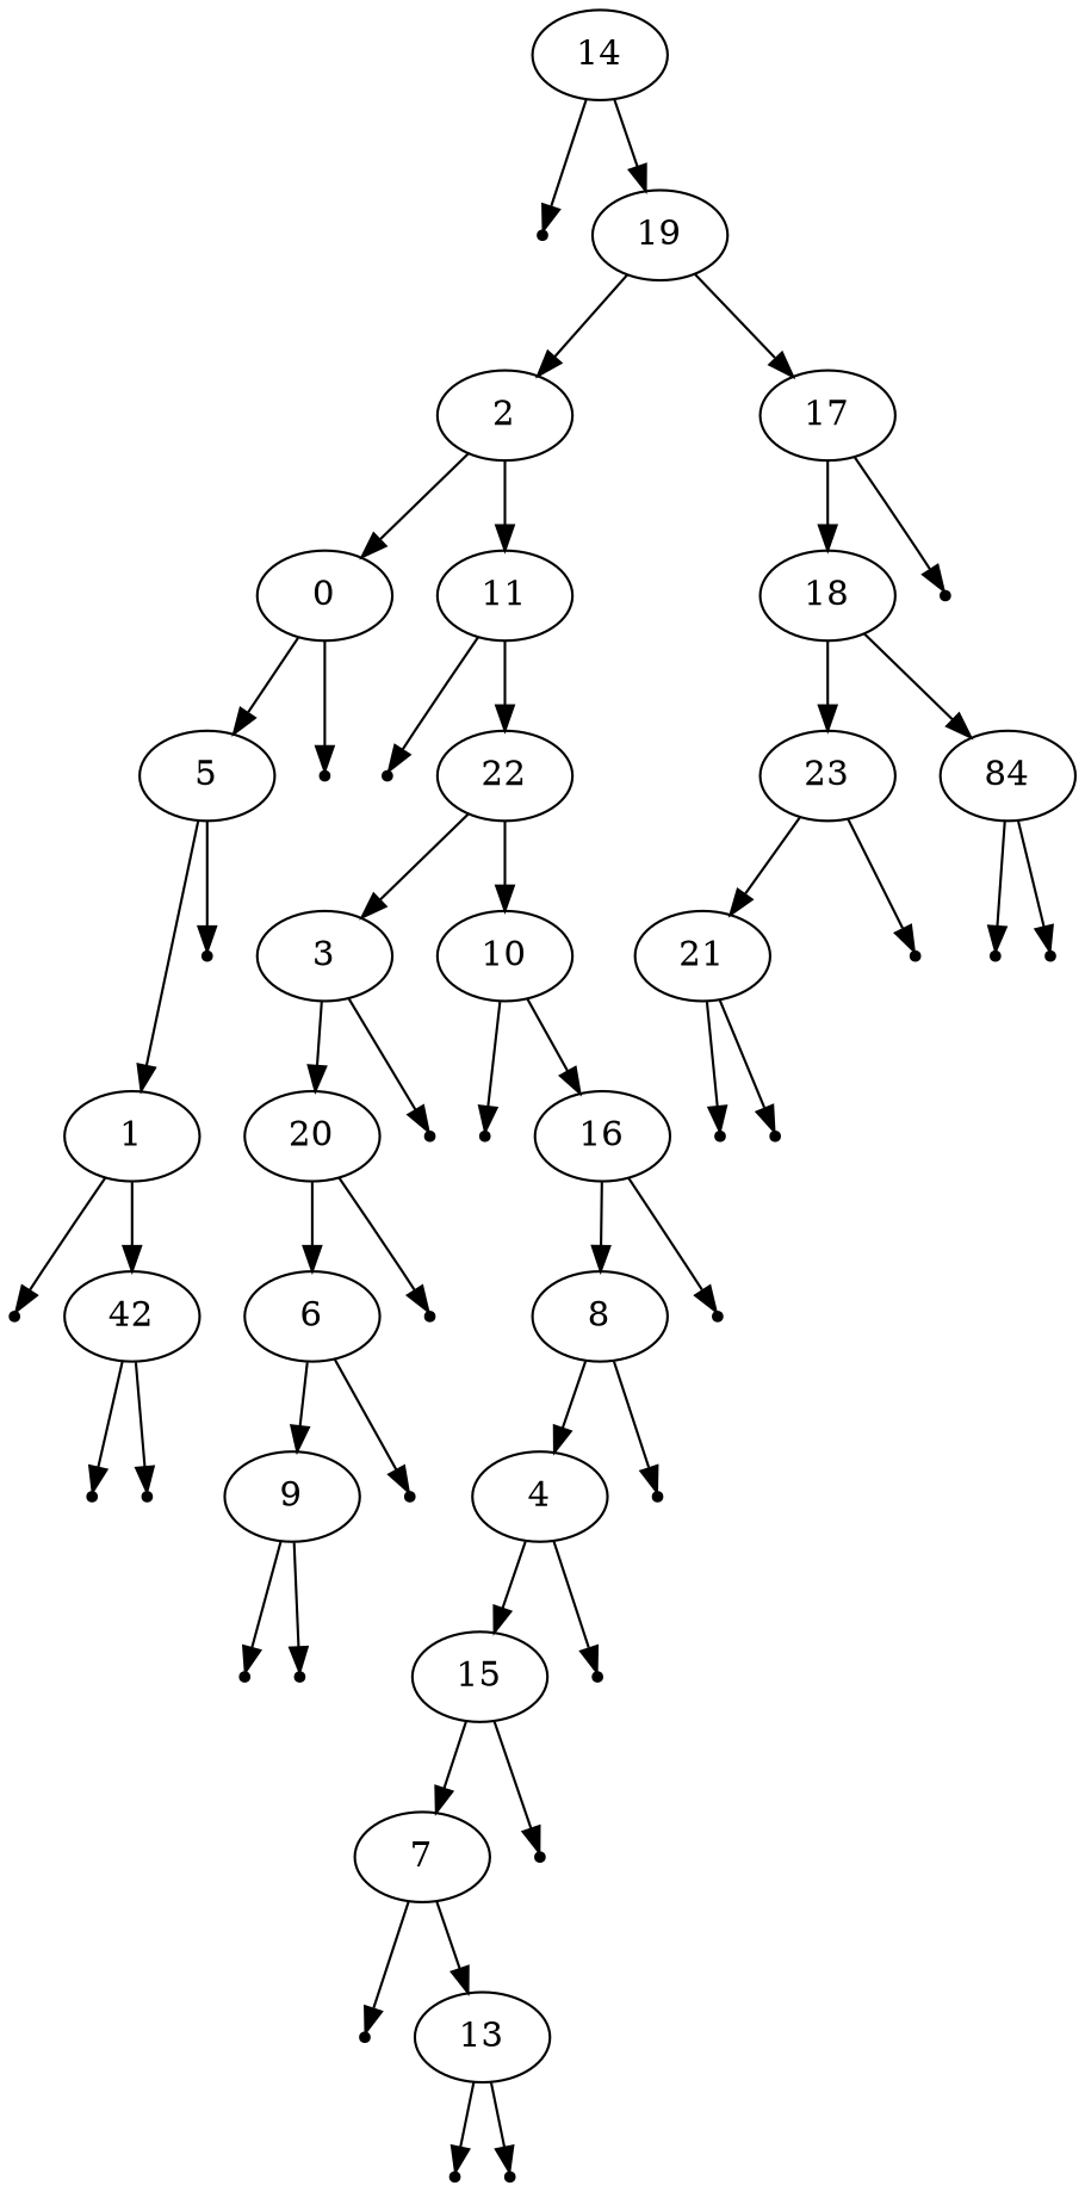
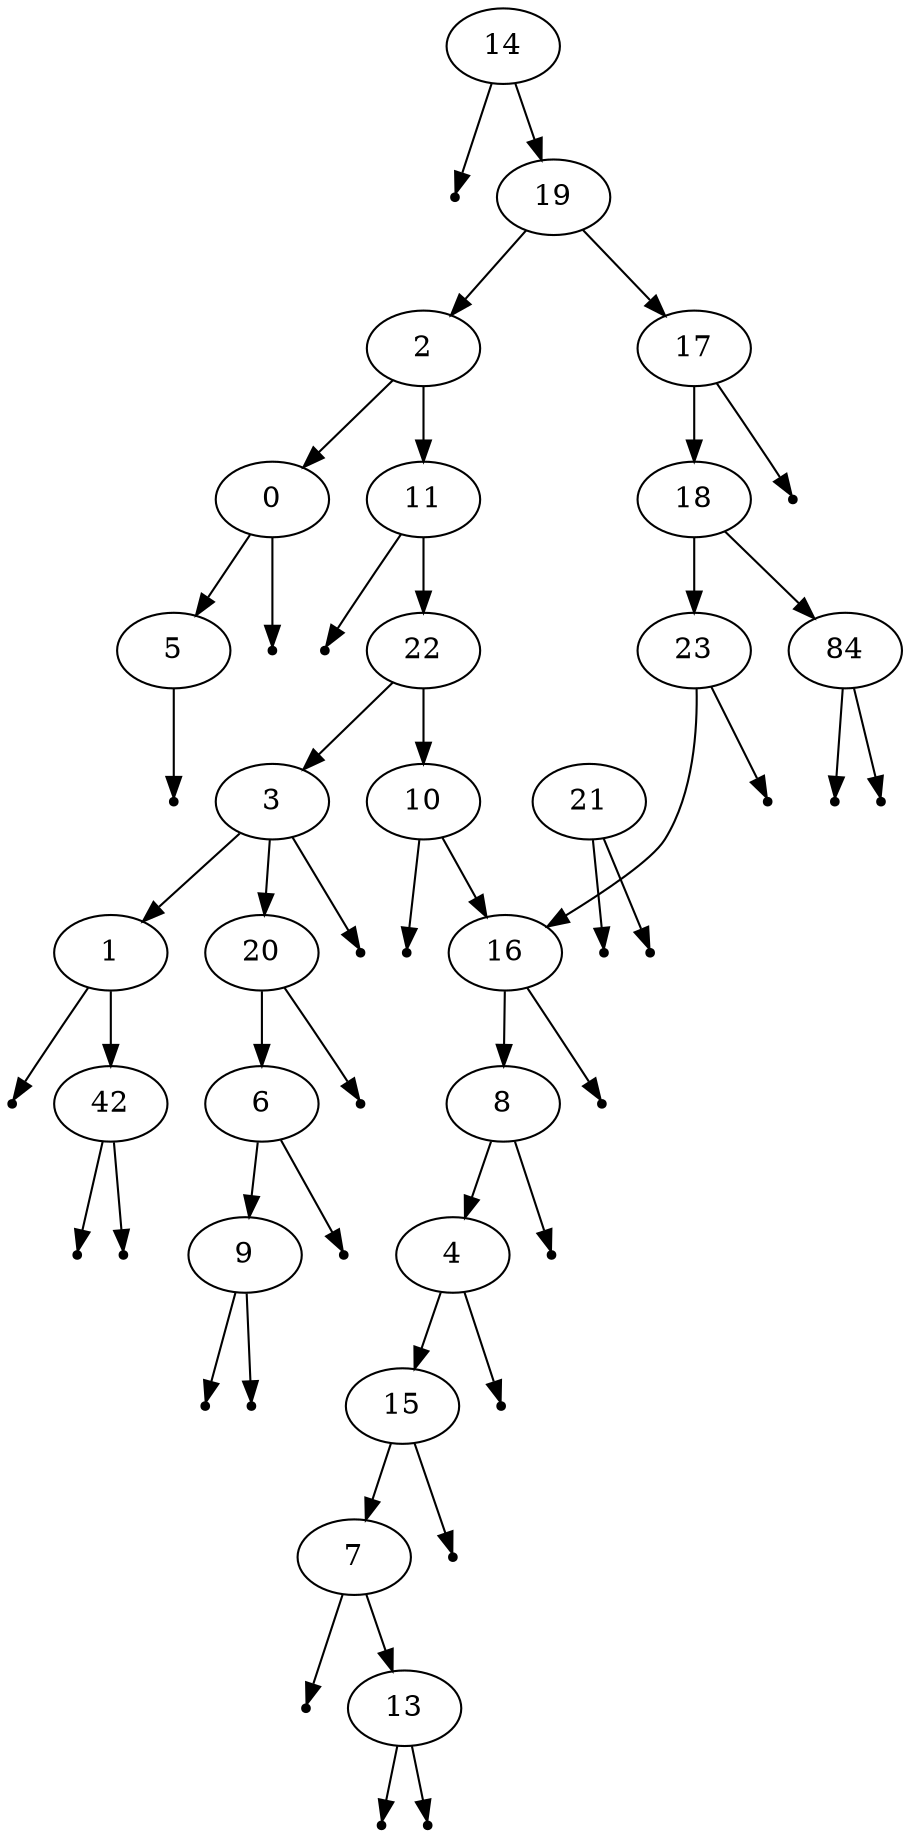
  digraph {
    ordering=out
    node [shape=point]
    0 [shape=""]
    5 [shape=""]
    null0
    1 [shape=""]
    null4
    null1
    n7 [label=42 shape=""]
    null12
    null13
    2 [shape=""]
    11 [shape=""]
    null11
    22 [shape=""]
    3 [shape=""]
    10 [shape=""]
    20 [shape=""]
    null2
    6 [shape=""]
    null20
    9 [shape=""]
    null5
    4 [shape=""]
    15 [shape=""]
    null3
    7 [shape=""]
    null17
    null6
    13 [shape=""]
    null8
    null9
    null14
    null15
    8 [shape=""]
    null7
    null10
    16 [shape=""]
    null18
    14 [shape=""]
    null16
    19 [shape=""]
    17 [shape=""]
    18 [shape=""]
    null19
    23 [shape=""]
    n45 [label=84 shape=""]
    21 [shape=""]
    null23
    null24
    null25
    null21
    null22
    0 -> 5
    0 -> null0
-   5 -> 1
+   3 -> 1
    5 -> null4
    1 -> null1
    1 -> n7
    n7 -> null12
    n7 -> null13
    2 -> 0
    2 -> 11
    11 -> null11
    11 -> 22
    22 -> 3
    22 -> 10
    3 -> 20
    3 -> null2
    10 -> null10
    10 -> 16
    20 -> 6
    20 -> null20
    6 -> 9
    6 -> null5
    9 -> null8
    9 -> null9
    4 -> 15
    4 -> null3
    15 -> 7
    15 -> null17
    7 -> null6
    7 -> 13
    13 -> null14
    13 -> null15
    8 -> 4
    8 -> null7
    16 -> 8
    16 -> null18
    14 -> null16
    14 -> 19
    19 -> 2
    19 -> 17
    17 -> 18
    17 -> null19
    18 -> 23
    18 -> n45
-   23 -> 21
+   23 -> 16
    23 -> null23
    n45 -> null24
    n45 -> null25
    21 -> null21
    21 -> null22
  }
